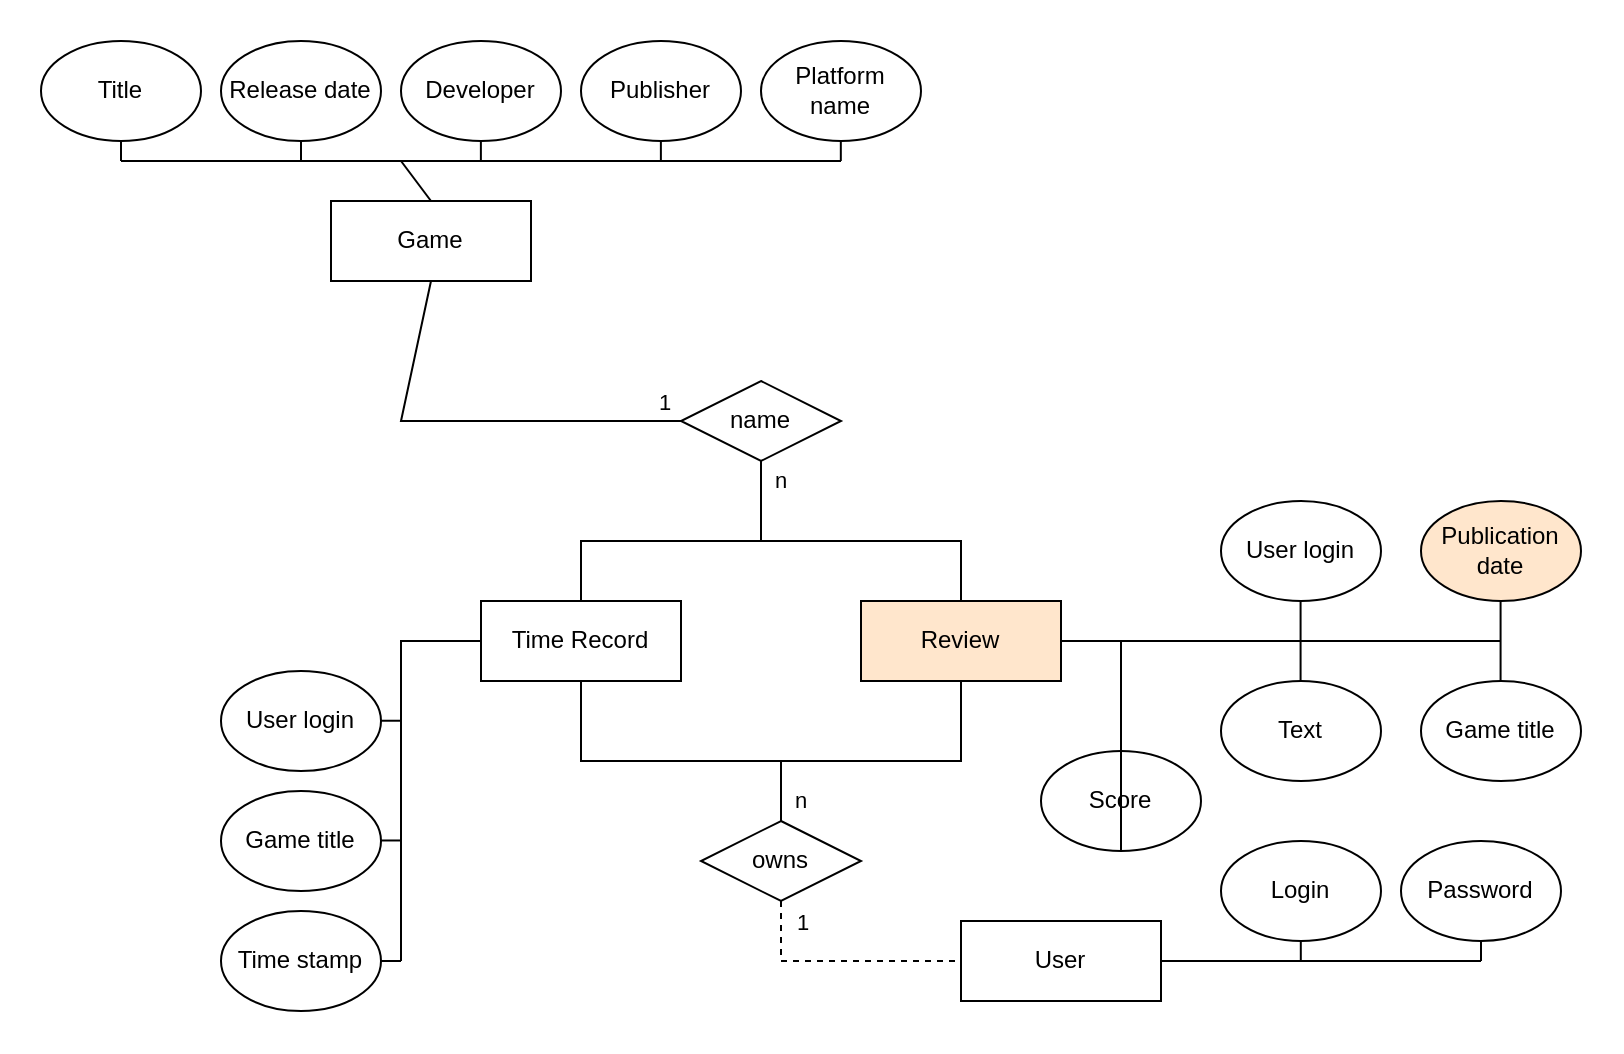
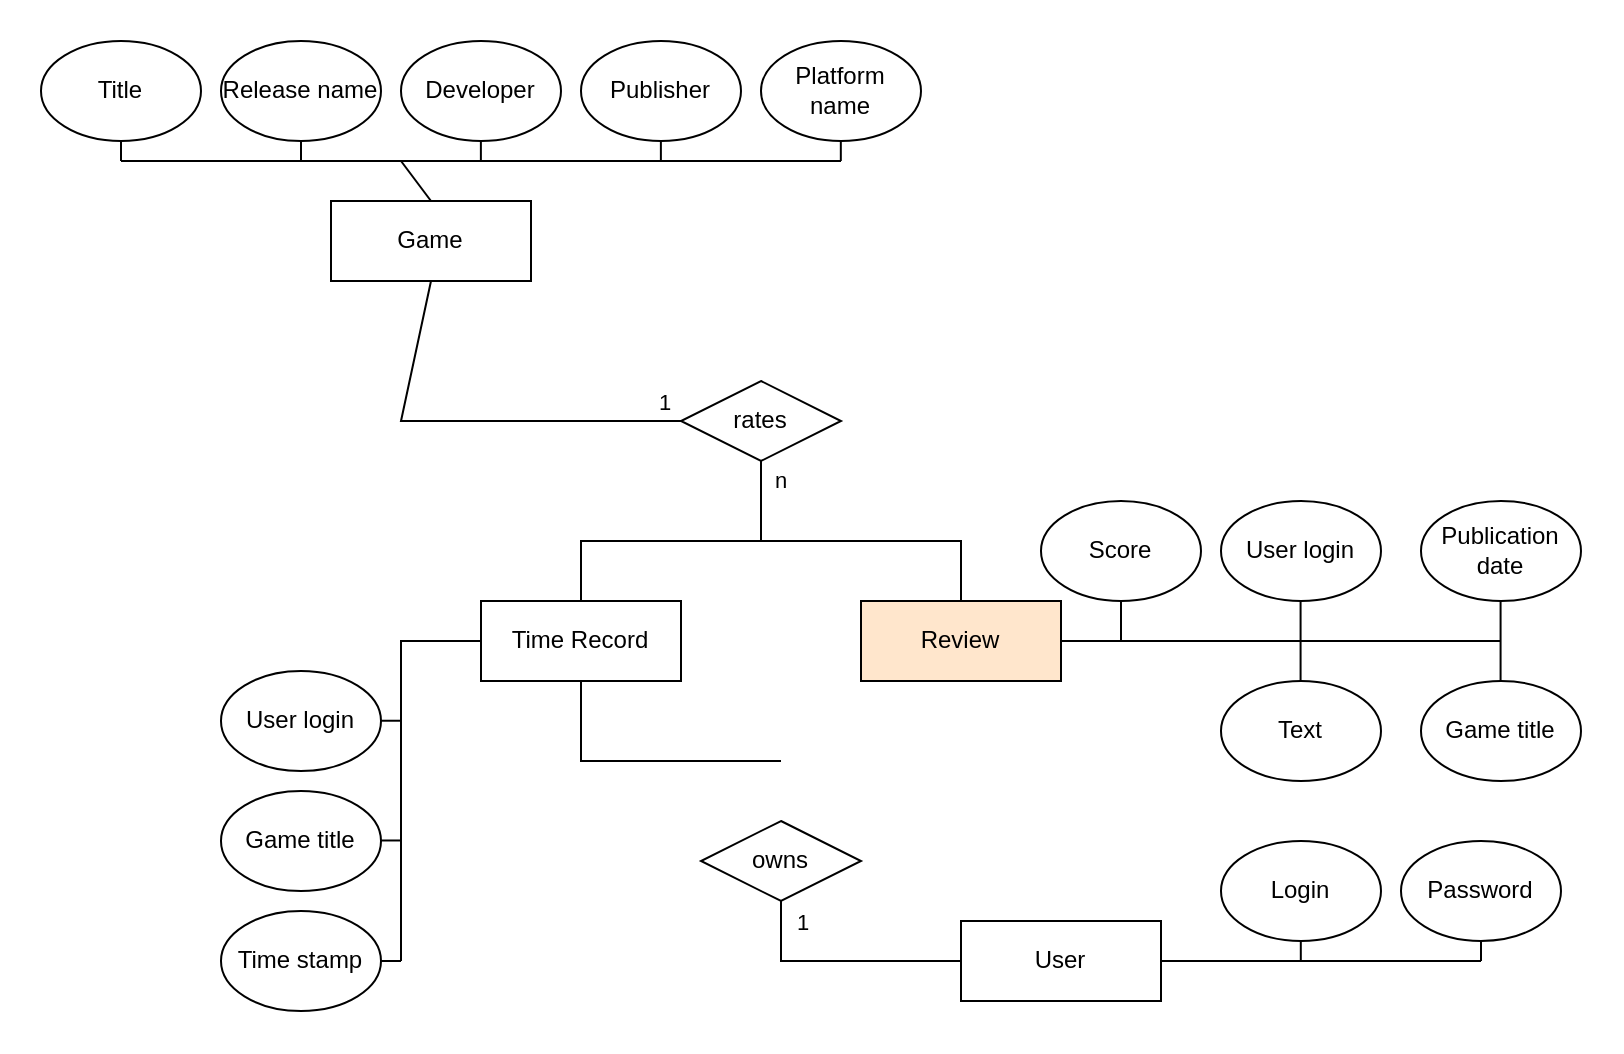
  <mxCell id="0" />
  <mxCell id="1" parent="0" />
  <mxCell id="2" value="Game" style="rounded=0;whiteSpace=wrap;html=1;" parent="1" vertex="1"><mxGeometry x="165" y="100" width="100" height="40" as="geometry" /></mxCell>
  <mxCell id="3" value="Title" style="ellipse;whiteSpace=wrap;html=1;" parent="1" vertex="1"><mxGeometry x="20" y="20" width="80" height="50" as="geometry" /></mxCell>
  <mxCell id="4" value="Publisher" style="ellipse;whiteSpace=wrap;html=1;" parent="1" vertex="1"><mxGeometry x="290" y="20" width="80" height="50" as="geometry" /></mxCell>
  <mxCell id="5" value="Password" style="ellipse;whiteSpace=wrap;html=1;" parent="1" vertex="1"><mxGeometry x="700" y="420" width="80" height="50" as="geometry" /></mxCell>
  <mxCell id="6" value="Login" style="ellipse;whiteSpace=wrap;html=1;" parent="1" vertex="1"><mxGeometry x="610" y="420" width="80" height="50" as="geometry" /></mxCell>
- <mxCell id="7" value="Release date" style="ellipse;whiteSpace=wrap;html=1;" parent="1" vertex="1"><mxGeometry x="110" y="20" width="80" height="50" as="geometry" /></mxCell>
+ <mxCell id="7" value="Release name" style="ellipse;whiteSpace=wrap;html=1;" parent="1" vertex="1"><mxGeometry x="110" y="20" width="80" height="50" as="geometry" /></mxCell>
  <mxCell id="8" value="Developer" style="ellipse;whiteSpace=wrap;html=1;" parent="1" vertex="1"><mxGeometry x="200" y="20" width="80" height="50" as="geometry" /></mxCell>
  <mxCell id="9" value="" style="endArrow=none;html=1;rounded=0;exitX=0.5;exitY=0;exitDx=0;exitDy=0;" parent="1" source="2" edge="1"><mxGeometry width="50" height="50" relative="1" as="geometry"><mxPoint x="350" y="180" as="sourcePoint" /><mxPoint x="200" y="80" as="targetPoint" /></mxGeometry></mxCell>
  <mxCell id="10" value="" style="endArrow=none;html=1;rounded=0;" parent="1" edge="1"><mxGeometry width="50" height="50" relative="1" as="geometry"><mxPoint x="60" y="80" as="sourcePoint" /><mxPoint x="420" y="80" as="targetPoint" /></mxGeometry></mxCell>
  <mxCell id="11" value="" style="endArrow=none;html=1;rounded=0;exitX=0.5;exitY=1;exitDx=0;exitDy=0;" parent="1" source="3" edge="1"><mxGeometry width="50" height="50" relative="1" as="geometry"><mxPoint x="390" y="320" as="sourcePoint" /><mxPoint x="60" y="80" as="targetPoint" /></mxGeometry></mxCell>
  <mxCell id="12" value="" style="endArrow=none;html=1;rounded=0;exitX=0.5;exitY=1;exitDx=0;exitDy=0;" parent="1" edge="1"><mxGeometry width="50" height="50" relative="1" as="geometry"><mxPoint x="150" y="70" as="sourcePoint" /><mxPoint x="150" y="80" as="targetPoint" /></mxGeometry></mxCell>
  <mxCell id="13" value="" style="endArrow=none;html=1;rounded=0;exitX=0.5;exitY=1;exitDx=0;exitDy=0;" parent="1" edge="1"><mxGeometry width="50" height="50" relative="1" as="geometry"><mxPoint x="239.94" y="70" as="sourcePoint" /><mxPoint x="239.94" y="80" as="targetPoint" /></mxGeometry></mxCell>
  <mxCell id="14" value="" style="endArrow=none;html=1;rounded=0;exitX=0.5;exitY=1;exitDx=0;exitDy=0;" parent="1" edge="1"><mxGeometry width="50" height="50" relative="1" as="geometry"><mxPoint x="329.94" y="70" as="sourcePoint" /><mxPoint x="329.94" y="80" as="targetPoint" /></mxGeometry></mxCell>
  <mxCell id="15" value="User" style="rounded=0;whiteSpace=wrap;html=1;" parent="1" vertex="1"><mxGeometry x="480" y="460" width="100" height="40" as="geometry" /></mxCell>
  <mxCell id="16" value="Review" style="rounded=0;whiteSpace=wrap;html=1;fillColor=#ffe6cc;" parent="1" vertex="1"><mxGeometry x="430" y="300" width="100" height="40" as="geometry" /></mxCell>
  <mxCell id="17" value="Text" style="ellipse;whiteSpace=wrap;html=1;" parent="1" vertex="1"><mxGeometry x="610" y="340" width="80" height="50" as="geometry" /></mxCell>
  <mxCell id="18" value="User login" style="ellipse;whiteSpace=wrap;html=1;" parent="1" vertex="1"><mxGeometry x="610" y="250" width="80" height="50" as="geometry" /></mxCell>
- <mxCell id="19" value="Publication date" style="ellipse;whiteSpace=wrap;html=1;fillColor=#ffe6cc;" parent="1" vertex="1"><mxGeometry x="710" y="250" width="80" height="50" as="geometry" /></mxCell>
+ <mxCell id="19" value="Publication date" style="ellipse;whiteSpace=wrap;html=1;" parent="1" vertex="1"><mxGeometry x="710" y="250" width="80" height="50" as="geometry" /></mxCell>
  <mxCell id="20" value="Game title" style="ellipse;whiteSpace=wrap;html=1;" parent="1" vertex="1"><mxGeometry x="710" y="340" width="80" height="50" as="geometry" /></mxCell>
- <mxCell id="21" value="Score" style="ellipse;whiteSpace=wrap;html=1;" parent="1" vertex="1"><mxGeometry x="520" y="375" width="80" height="50" as="geometry" /></mxCell>
+ <mxCell id="21" value="Score" style="ellipse;whiteSpace=wrap;html=1;" parent="1" vertex="1"><mxGeometry x="520" y="250" width="80" height="50" as="geometry" /></mxCell>
  <mxCell id="22" value="" style="endArrow=none;html=1;rounded=0;exitX=1;exitY=0.5;exitDx=0;exitDy=0;" parent="1" source="16" edge="1"><mxGeometry width="50" height="50" relative="1" as="geometry"><mxPoint x="520" y="320" as="sourcePoint" /><mxPoint x="750" y="320" as="targetPoint" /></mxGeometry></mxCell>
  <mxCell id="23" value="" style="endArrow=none;html=1;rounded=0;entryX=0.5;entryY=1;entryDx=0;entryDy=0;" parent="1" target="21" edge="1"><mxGeometry width="50" height="50" relative="1" as="geometry"><mxPoint x="560" y="320" as="sourcePoint" /><mxPoint x="460" y="280" as="targetPoint" /></mxGeometry></mxCell>
  <mxCell id="24" value="" style="endArrow=none;html=1;rounded=0;entryX=0.5;entryY=1;entryDx=0;entryDy=0;" parent="1" edge="1"><mxGeometry width="50" height="50" relative="1" as="geometry"><mxPoint x="649.79" y="320" as="sourcePoint" /><mxPoint x="649.79" y="300" as="targetPoint" /></mxGeometry></mxCell>
  <mxCell id="25" value="" style="endArrow=none;html=1;rounded=0;entryX=0.5;entryY=1;entryDx=0;entryDy=0;" parent="1" edge="1"><mxGeometry width="50" height="50" relative="1" as="geometry"><mxPoint x="649.79" y="340" as="sourcePoint" /><mxPoint x="649.79" y="320" as="targetPoint" /></mxGeometry></mxCell>
  <mxCell id="26" value="" style="endArrow=none;html=1;rounded=0;entryX=0.5;entryY=1;entryDx=0;entryDy=0;" parent="1" edge="1"><mxGeometry width="50" height="50" relative="1" as="geometry"><mxPoint x="749.79" y="320" as="sourcePoint" /><mxPoint x="749.79" y="300" as="targetPoint" /></mxGeometry></mxCell>
  <mxCell id="27" value="" style="endArrow=none;html=1;rounded=0;entryX=0.5;entryY=1;entryDx=0;entryDy=0;" parent="1" edge="1"><mxGeometry width="50" height="50" relative="1" as="geometry"><mxPoint x="749.79" y="340" as="sourcePoint" /><mxPoint x="749.79" y="320" as="targetPoint" /></mxGeometry></mxCell>
  <mxCell id="28" value="" style="endArrow=none;html=1;rounded=0;" parent="1" edge="1"><mxGeometry width="50" height="50" relative="1" as="geometry"><mxPoint x="650" y="480" as="sourcePoint" /><mxPoint x="740" y="480" as="targetPoint" /></mxGeometry></mxCell>
  <mxCell id="29" value="" style="endArrow=none;html=1;rounded=0;exitX=0.5;exitY=1;exitDx=0;exitDy=0;" parent="1" edge="1"><mxGeometry width="50" height="50" relative="1" as="geometry"><mxPoint x="649.9" y="470" as="sourcePoint" /><mxPoint x="649.9" y="480" as="targetPoint" /></mxGeometry></mxCell>
  <mxCell id="30" value="" style="endArrow=none;html=1;rounded=0;entryX=0.5;entryY=1;entryDx=0;entryDy=0;" parent="1" target="5" edge="1"><mxGeometry width="50" height="50" relative="1" as="geometry"><mxPoint x="740" y="480" as="sourcePoint" /><mxPoint x="659.9" y="490" as="targetPoint" /></mxGeometry></mxCell>
  <mxCell id="31" value="" style="endArrow=none;html=1;rounded=0;exitX=1;exitY=0.5;exitDx=0;exitDy=0;" parent="1" source="15" edge="1"><mxGeometry width="50" height="50" relative="1" as="geometry"><mxPoint x="550" y="90" as="sourcePoint" /><mxPoint x="650" y="480" as="targetPoint" /></mxGeometry></mxCell>
  <mxCell id="32" value="owns" style="rhombus;whiteSpace=wrap;html=1;" parent="1" vertex="1"><mxGeometry x="350" y="410" width="80" height="40" as="geometry" /></mxCell>
  <mxCell id="33" value="Platform name" style="ellipse;whiteSpace=wrap;html=1;" parent="1" vertex="1"><mxGeometry x="380" y="20" width="80" height="50" as="geometry" /></mxCell>
  <mxCell id="34" value="" style="endArrow=none;html=1;rounded=0;exitX=0.5;exitY=1;exitDx=0;exitDy=0;" parent="1" edge="1"><mxGeometry width="50" height="50" relative="1" as="geometry"><mxPoint x="419.91" y="70" as="sourcePoint" /><mxPoint x="419.91" y="80" as="targetPoint" /></mxGeometry></mxCell>
  <mxCell id="35" value="" style="endArrow=none;html=1;rounded=0;exitX=0.5;exitY=1;exitDx=0;exitDy=0;entryX=0;entryY=0.5;entryDx=0;entryDy=0;" parent="1" source="2" target="49" edge="1"><mxGeometry width="50" height="50" relative="1" as="geometry"><mxPoint x="300" y="190" as="sourcePoint" /><mxPoint x="310" y="120" as="targetPoint" /><Array as="points"><mxPoint x="200" y="210" /></Array></mxGeometry></mxCell>
  <mxCell id="36" value="1" style="edgeLabel;html=1;align=center;verticalAlign=middle;resizable=0;points=[];" parent="35" vertex="1" connectable="0"><mxGeometry x="0.883" y="1" relative="1" as="geometry"><mxPoint x="4" y="-9" as="offset" /></mxGeometry></mxCell>
  <mxCell id="37" value="Time Record" style="rounded=0;whiteSpace=wrap;html=1;" parent="1" vertex="1"><mxGeometry x="240" y="300" width="100" height="40" as="geometry" /></mxCell>
- <mxCell id="38" value="" style="endArrow=none;html=1;rounded=0;exitX=0.5;exitY=1;exitDx=0;exitDy=0;entryX=0;entryY=0.5;entryDx=0;entryDy=0;dashed=1;" parent="1" source="32" target="15" edge="1"><mxGeometry width="50" height="50" relative="1" as="geometry"><mxPoint x="390" y="520" as="sourcePoint" /><mxPoint x="440" y="470" as="targetPoint" /><Array as="points"><mxPoint x="390" y="480" /></Array></mxGeometry></mxCell>
+ <mxCell id="38" value="" style="endArrow=none;html=1;rounded=0;exitX=0.5;exitY=1;exitDx=0;exitDy=0;entryX=0;entryY=0.5;entryDx=0;entryDy=0;" parent="1" source="32" target="15" edge="1"><mxGeometry width="50" height="50" relative="1" as="geometry"><mxPoint x="390" y="520" as="sourcePoint" /><mxPoint x="440" y="470" as="targetPoint" /><Array as="points"><mxPoint x="390" y="480" /></Array></mxGeometry></mxCell>
  <mxCell id="39" value="1" style="edgeLabel;html=1;align=center;verticalAlign=middle;resizable=0;points=[];" parent="38" vertex="1" connectable="0"><mxGeometry x="-0.2" y="3" relative="1" as="geometry"><mxPoint x="-8" y="-17" as="offset" /></mxGeometry></mxCell>
- <mxCell id="40" value="n" style="endArrow=none;html=1;rounded=0;exitX=0.5;exitY=0;exitDx=0;exitDy=0;entryX=0.5;entryY=1;entryDx=0;entryDy=0;" parent="1" source="32" target="16" edge="1"><mxGeometry x="-0.875" y="-10" width="50" height="50" relative="1" as="geometry"><mxPoint x="380" y="410" as="sourcePoint" /><mxPoint x="430" y="360" as="targetPoint" /><Array as="points"><mxPoint x="390" y="380" /><mxPoint x="480" y="380" /></Array><mxPoint as="offset" /></mxGeometry></mxCell>
  <mxCell id="41" value="" style="endArrow=none;html=1;rounded=0;exitX=0.5;exitY=1;exitDx=0;exitDy=0;" parent="1" source="37" edge="1"><mxGeometry width="50" height="50" relative="1" as="geometry"><mxPoint x="320" y="410" as="sourcePoint" /><mxPoint x="390" y="380" as="targetPoint" /><Array as="points"><mxPoint x="290" y="380" /></Array></mxGeometry></mxCell>
  <mxCell id="42" value="" style="endArrow=none;html=1;rounded=0;entryX=0;entryY=0.5;entryDx=0;entryDy=0;" parent="1" target="37" edge="1"><mxGeometry width="50" height="50" relative="1" as="geometry"><mxPoint x="200" y="480" as="sourcePoint" /><mxPoint x="220" y="350" as="targetPoint" /><Array as="points"><mxPoint x="200" y="320" /></Array></mxGeometry></mxCell>
  <mxCell id="43" value="User login" style="ellipse;whiteSpace=wrap;html=1;" parent="1" vertex="1"><mxGeometry x="110" y="335" width="80" height="50" as="geometry" /></mxCell>
  <mxCell id="44" value="Game title" style="ellipse;whiteSpace=wrap;html=1;" parent="1" vertex="1"><mxGeometry x="110" y="395" width="80" height="50" as="geometry" /></mxCell>
  <mxCell id="45" value="Time stamp" style="ellipse;whiteSpace=wrap;html=1;" parent="1" vertex="1"><mxGeometry x="110" y="455" width="80" height="50" as="geometry" /></mxCell>
  <mxCell id="46" value="" style="endArrow=none;html=1;rounded=0;exitX=1;exitY=0.5;exitDx=0;exitDy=0;" parent="1" source="45" edge="1"><mxGeometry width="50" height="50" relative="1" as="geometry"><mxPoint x="230" y="490" as="sourcePoint" /><mxPoint x="200" y="480" as="targetPoint" /></mxGeometry></mxCell>
  <mxCell id="47" value="" style="endArrow=none;html=1;rounded=0;exitX=1;exitY=0.5;exitDx=0;exitDy=0;" parent="1" edge="1"><mxGeometry width="50" height="50" relative="1" as="geometry"><mxPoint x="190" y="419.74" as="sourcePoint" /><mxPoint x="200" y="419.74" as="targetPoint" /></mxGeometry></mxCell>
  <mxCell id="48" value="" style="endArrow=none;html=1;rounded=0;exitX=1;exitY=0.5;exitDx=0;exitDy=0;" parent="1" edge="1"><mxGeometry width="50" height="50" relative="1" as="geometry"><mxPoint x="190" y="359.87" as="sourcePoint" /><mxPoint x="200" y="359.87" as="targetPoint" /></mxGeometry></mxCell>
- <mxCell id="49" value="name" style="rhombus;whiteSpace=wrap;html=1;" parent="1" vertex="1"><mxGeometry x="340" y="190" width="80" height="40" as="geometry" /></mxCell>
+ <mxCell id="49" value="rates" style="rhombus;whiteSpace=wrap;html=1;" parent="1" vertex="1"><mxGeometry x="340" y="190" width="80" height="40" as="geometry" /></mxCell>
  <mxCell id="50" value="n" style="endArrow=none;html=1;rounded=0;exitX=0.5;exitY=0;exitDx=0;exitDy=0;entryX=0.5;entryY=1;entryDx=0;entryDy=0;" parent="1" source="37" target="49" edge="1"><mxGeometry x="0.875" y="-10" width="50" height="50" relative="1" as="geometry"><mxPoint x="290" y="280" as="sourcePoint" /><mxPoint x="340" y="230" as="targetPoint" /><Array as="points"><mxPoint x="290" y="270" /><mxPoint x="380" y="270" /></Array><mxPoint as="offset" /></mxGeometry></mxCell>
  <mxCell id="51" value="" style="endArrow=none;html=1;rounded=0;entryX=0.5;entryY=0;entryDx=0;entryDy=0;" parent="1" target="16" edge="1"><mxGeometry width="50" height="50" relative="1" as="geometry"><mxPoint x="380" y="270" as="sourcePoint" /><mxPoint x="390" y="240" as="targetPoint" /><Array as="points"><mxPoint x="480" y="270" /></Array></mxGeometry></mxCell>
